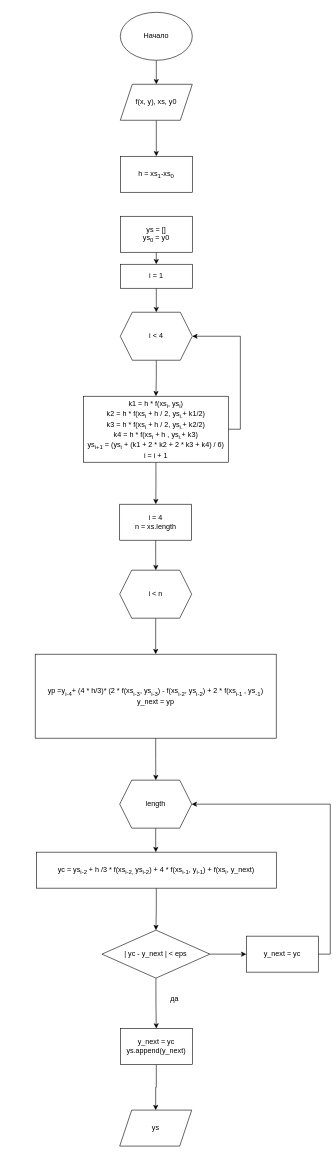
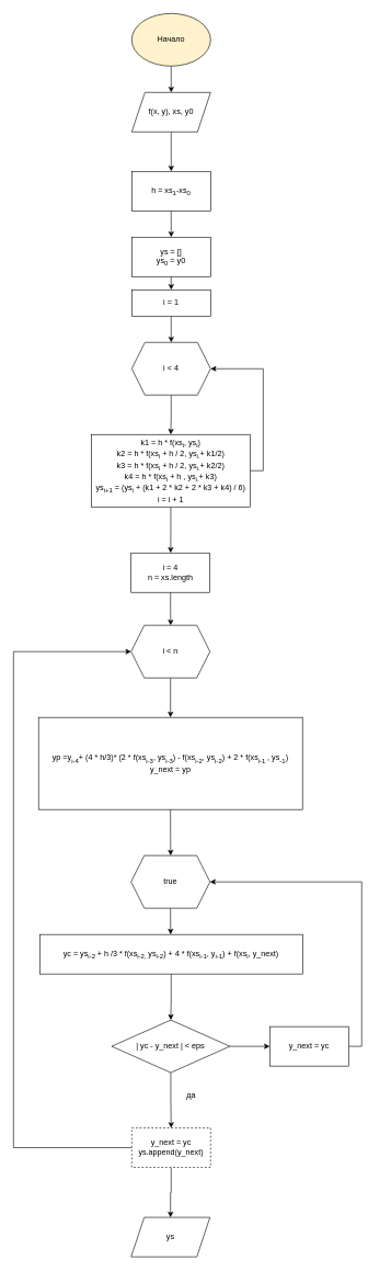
  <mxCell id="0" />
  <mxCell id="1" parent="0" />
  <mxCell id="2" style="edgeStyle=orthogonalEdgeStyle;rounded=0;orthogonalLoop=1;jettySize=auto;html=1;exitX=0.5;exitY=1;exitDx=0;exitDy=0;entryX=0.5;entryY=0;entryDx=0;entryDy=0;" edge="1" parent="1" source="3" target="7"><mxGeometry relative="1" as="geometry" /></mxCell>
  <mxCell id="3" value="f(x, y), xs, y0" style="shape=parallelogram;perimeter=parallelogramPerimeter;whiteSpace=wrap;html=1;fixedSize=1;" vertex="1" parent="1"><mxGeometry x="200" y="140" width="120" height="60" as="geometry" /></mxCell>
  <mxCell id="4" style="edgeStyle=orthogonalEdgeStyle;rounded=0;orthogonalLoop=1;jettySize=auto;html=1;exitX=0.5;exitY=1;exitDx=0;exitDy=0;entryX=0.5;entryY=0;entryDx=0;entryDy=0;" edge="1" parent="1" source="5" target="3"><mxGeometry relative="1" as="geometry" /></mxCell>
- <mxCell id="5" value="Начало" style="ellipse;whiteSpace=wrap;html=1;" vertex="1" parent="1"><mxGeometry x="200" y="20" width="120" height="80" as="geometry" /></mxCell>
+ <mxCell id="5" value="Начало" style="ellipse;whiteSpace=wrap;html=1;fillColor=#fff2cc;" vertex="1" parent="1"><mxGeometry x="200" y="20" width="120" height="80" as="geometry" /></mxCell>
+ <mxCell id="6" style="edgeStyle=orthogonalEdgeStyle;rounded=0;orthogonalLoop=1;jettySize=auto;html=1;exitX=0.5;exitY=1;exitDx=0;exitDy=0;entryX=0.5;entryY=0;entryDx=0;entryDy=0;" edge="1" parent="1" source="7" target="9"><mxGeometry relative="1" as="geometry" /></mxCell>
  <mxCell id="7" value="h = xs&lt;sub&gt;1&lt;/sub&gt;-xs&lt;sub&gt;0&lt;/sub&gt;" style="rounded=0;whiteSpace=wrap;html=1;" vertex="1" parent="1"><mxGeometry x="200" y="260" width="120" height="60" as="geometry" /></mxCell>
  <mxCell id="8" style="edgeStyle=orthogonalEdgeStyle;rounded=0;orthogonalLoop=1;jettySize=auto;html=1;exitX=0.5;exitY=1;exitDx=0;exitDy=0;entryX=0.5;entryY=0;entryDx=0;entryDy=0;" edge="1" parent="1" source="9" target="13"><mxGeometry relative="1" as="geometry" /></mxCell>
  <mxCell id="9" value="ys = []&lt;div&gt;ys&lt;sub&gt;0&lt;/sub&gt;&amp;nbsp;= y0&lt;/div&gt;" style="rounded=0;whiteSpace=wrap;html=1;" vertex="1" parent="1"><mxGeometry x="200" y="360" width="120" height="60" as="geometry" /></mxCell>
  <mxCell id="10" style="edgeStyle=orthogonalEdgeStyle;rounded=0;orthogonalLoop=1;jettySize=auto;html=1;exitX=0.5;exitY=1;exitDx=0;exitDy=0;entryX=0.5;entryY=0;entryDx=0;entryDy=0;" edge="1" parent="1" source="11" target="16"><mxGeometry relative="1" as="geometry" /></mxCell>
  <mxCell id="11" value="i &amp;lt; 4" style="shape=hexagon;perimeter=hexagonPerimeter2;whiteSpace=wrap;html=1;fixedSize=1;" vertex="1" parent="1"><mxGeometry x="200" y="520" width="120" height="80" as="geometry" /></mxCell>
  <mxCell id="12" style="edgeStyle=orthogonalEdgeStyle;rounded=0;orthogonalLoop=1;jettySize=auto;html=1;exitX=0.5;exitY=1;exitDx=0;exitDy=0;entryX=0.5;entryY=0;entryDx=0;entryDy=0;" edge="1" parent="1" source="13" target="11"><mxGeometry relative="1" as="geometry" /></mxCell>
  <mxCell id="13" value="i = 1" style="rounded=0;whiteSpace=wrap;html=1;" vertex="1" parent="1"><mxGeometry x="200" y="440" width="120" height="40" as="geometry" /></mxCell>
  <mxCell id="14" style="edgeStyle=orthogonalEdgeStyle;rounded=0;orthogonalLoop=1;jettySize=auto;html=1;exitX=1;exitY=0.5;exitDx=0;exitDy=0;entryX=1;entryY=0.5;entryDx=0;entryDy=0;" edge="1" parent="1" source="16" target="11"><mxGeometry relative="1" as="geometry" /></mxCell>
  <mxCell id="15" style="edgeStyle=orthogonalEdgeStyle;rounded=0;orthogonalLoop=1;jettySize=auto;html=1;exitX=0.5;exitY=1;exitDx=0;exitDy=0;" edge="1" parent="1" source="16"><mxGeometry relative="1" as="geometry"><mxPoint x="259.19" y="840" as="targetPoint" /></mxGeometry></mxCell>
  <mxCell id="16" value="k1 = h * f(xs&lt;sub&gt;i&lt;/sub&gt;, ys&lt;sub&gt;i&lt;/sub&gt;)&lt;div&gt;k2 =&amp;nbsp;&lt;span style=&quot;background-color: transparent; color: light-dark(rgb(0, 0, 0), rgb(255, 255, 255));&quot;&gt;h * f(xs&lt;/span&gt;&lt;sub style=&quot;background-color: transparent; color: light-dark(rgb(0, 0, 0), rgb(255, 255, 255));&quot;&gt;i&lt;/sub&gt;&lt;span style=&quot;background-color: transparent; color: light-dark(rgb(0, 0, 0), rgb(255, 255, 255));&quot;&gt;&amp;nbsp;+ h / 2&lt;/span&gt;&lt;span style=&quot;background-color: transparent; color: light-dark(rgb(0, 0, 0), rgb(255, 255, 255));&quot;&gt;, ys&lt;/span&gt;&lt;sub style=&quot;background-color: transparent; color: light-dark(rgb(0, 0, 0), rgb(255, 255, 255));&quot;&gt;i.&lt;/sub&gt;&lt;span style=&quot;background-color: transparent; color: light-dark(rgb(0, 0, 0), rgb(255, 255, 255));&quot;&gt;+ k1/2&lt;/span&gt;&lt;span style=&quot;background-color: transparent; color: light-dark(rgb(0, 0, 0), rgb(255, 255, 255));&quot;&gt;)&lt;/span&gt;&lt;/div&gt;&lt;div&gt;k3 =&amp;nbsp;&lt;span style=&quot;color: light-dark(rgb(0, 0, 0), rgb(255, 255, 255)); background-color: transparent;&quot;&gt;h * f(xs&lt;/span&gt;&lt;sub style=&quot;color: light-dark(rgb(0, 0, 0), rgb(255, 255, 255)); background-color: transparent;&quot;&gt;i&lt;/sub&gt;&lt;span style=&quot;color: light-dark(rgb(0, 0, 0), rgb(255, 255, 255)); background-color: transparent;&quot;&gt;&amp;nbsp;+ h / 2&lt;/span&gt;&lt;span style=&quot;color: light-dark(rgb(0, 0, 0), rgb(255, 255, 255)); background-color: transparent;&quot;&gt;, ys&lt;/span&gt;&lt;sub style=&quot;color: light-dark(rgb(0, 0, 0), rgb(255, 255, 255)); background-color: transparent;&quot;&gt;i.&lt;/sub&gt;&lt;span style=&quot;color: light-dark(rgb(0, 0, 0), rgb(255, 255, 255)); background-color: transparent;&quot;&gt;+ k2/2&lt;/span&gt;&lt;span style=&quot;color: light-dark(rgb(0, 0, 0), rgb(255, 255, 255)); background-color: transparent;&quot;&gt;)&lt;/span&gt;&lt;span style=&quot;background-color: transparent; color: light-dark(rgb(0, 0, 0), rgb(255, 255, 255));&quot;&gt;&lt;br&gt;&lt;/span&gt;&lt;/div&gt;&lt;div&gt;k4 =&amp;nbsp;&lt;span style=&quot;color: light-dark(rgb(0, 0, 0), rgb(255, 255, 255)); background-color: transparent;&quot;&gt;h * f(xs&lt;/span&gt;&lt;sub style=&quot;color: light-dark(rgb(0, 0, 0), rgb(255, 255, 255)); background-color: transparent;&quot;&gt;i&lt;/sub&gt;&lt;span style=&quot;color: light-dark(rgb(0, 0, 0), rgb(255, 255, 255)); background-color: transparent;&quot;&gt;&amp;nbsp;+ h ,&lt;/span&gt;&lt;span style=&quot;color: light-dark(rgb(0, 0, 0), rgb(255, 255, 255)); background-color: transparent;&quot;&gt;&amp;nbsp;ys&lt;/span&gt;&lt;sub style=&quot;color: light-dark(rgb(0, 0, 0), rgb(255, 255, 255)); background-color: transparent;&quot;&gt;i.&lt;/sub&gt;&lt;span style=&quot;color: light-dark(rgb(0, 0, 0), rgb(255, 255, 255)); background-color: transparent;&quot;&gt;+ k3&lt;/span&gt;&lt;span style=&quot;color: light-dark(rgb(0, 0, 0), rgb(255, 255, 255)); background-color: transparent;&quot;&gt;)&lt;/span&gt;&lt;span style=&quot;color: light-dark(rgb(0, 0, 0), rgb(255, 255, 255)); background-color: transparent;&quot;&gt;&lt;br&gt;&lt;/span&gt;&lt;/div&gt;&lt;div&gt;&lt;span style=&quot;color: light-dark(rgb(0, 0, 0), rgb(255, 255, 255)); background-color: transparent;&quot;&gt;ys&lt;sub&gt;i+1&lt;/sub&gt;&amp;nbsp;= (ys&lt;sub&gt;i&lt;/sub&gt;&amp;nbsp;+ (k1 + 2 * k2 + 2 * k3 + k4) / 6)&lt;/span&gt;&lt;/div&gt;&lt;div&gt;i = i + 1&lt;/div&gt;" style="rounded=0;whiteSpace=wrap;html=1;" vertex="1" parent="1"><mxGeometry x="138.75" y="660" width="241.25" height="110" as="geometry" /></mxCell>
  <mxCell id="17" style="edgeStyle=orthogonalEdgeStyle;rounded=0;orthogonalLoop=1;jettySize=auto;html=1;exitX=0.5;exitY=1;exitDx=0;exitDy=0;" edge="1" parent="1" source="18"><mxGeometry relative="1" as="geometry"><mxPoint x="259.19" y="950" as="targetPoint" /></mxGeometry></mxCell>
  <mxCell id="18" value="i = 4&lt;div&gt;n = xs.length&lt;/div&gt;" style="rounded=0;whiteSpace=wrap;html=1;" vertex="1" parent="1"><mxGeometry x="199" y="840" width="120" height="60" as="geometry" /></mxCell>
  <mxCell id="19" style="edgeStyle=orthogonalEdgeStyle;rounded=0;orthogonalLoop=1;jettySize=auto;html=1;exitX=0.5;exitY=1;exitDx=0;exitDy=0;entryX=0.5;entryY=0;entryDx=0;entryDy=0;" edge="1" parent="1" source="20" target="22"><mxGeometry relative="1" as="geometry" /></mxCell>
  <mxCell id="20" value="i &amp;lt; n" style="shape=hexagon;perimeter=hexagonPerimeter2;whiteSpace=wrap;html=1;fixedSize=1;" vertex="1" parent="1"><mxGeometry x="199" y="950" width="120" height="80" as="geometry" /></mxCell>
  <mxCell id="21" style="edgeStyle=orthogonalEdgeStyle;rounded=0;orthogonalLoop=1;jettySize=auto;html=1;exitX=0.5;exitY=1;exitDx=0;exitDy=0;" edge="1" parent="1" source="22"><mxGeometry relative="1" as="geometry"><mxPoint x="259.19" y="1300" as="targetPoint" /></mxGeometry></mxCell>
  <mxCell id="22" value="yp =y&lt;sub&gt;i-4&lt;/sub&gt;+ (4 * h/3)* (2 * f(xs&lt;sub&gt;i-3&lt;/sub&gt;, ys&lt;sub&gt;i-3&lt;/sub&gt;) - f(xs&lt;sub&gt;i-2&lt;/sub&gt;, ys&lt;sub&gt;i-2&lt;/sub&gt;) + 2 * f(xs&lt;sub&gt;i-1 &lt;/sub&gt;, ys&lt;sub&gt;-1&lt;/sub&gt;)&lt;div&gt;y_next = yp&lt;/div&gt;" style="rounded=0;whiteSpace=wrap;html=1;" vertex="1" parent="1"><mxGeometry x="58.12" y="1090" width="401.75" height="140" as="geometry" /></mxCell>
  <mxCell id="23" style="edgeStyle=orthogonalEdgeStyle;rounded=0;orthogonalLoop=1;jettySize=auto;html=1;exitX=0.5;exitY=1;exitDx=0;exitDy=0;" edge="1" parent="1" source="24"><mxGeometry relative="1" as="geometry"><mxPoint x="259.19" y="1420" as="targetPoint" /></mxGeometry></mxCell>
- <mxCell id="24" value="length" style="shape=hexagon;perimeter=hexagonPerimeter2;whiteSpace=wrap;html=1;fixedSize=1;" vertex="1" parent="1"><mxGeometry x="199" y="1300" width="120" height="80" as="geometry" /></mxCell>
+ <mxCell id="24" value="true" style="shape=hexagon;perimeter=hexagonPerimeter2;whiteSpace=wrap;html=1;fixedSize=1;" vertex="1" parent="1"><mxGeometry x="199" y="1300" width="120" height="80" as="geometry" /></mxCell>
  <mxCell id="25" style="edgeStyle=orthogonalEdgeStyle;rounded=0;orthogonalLoop=1;jettySize=auto;html=1;exitX=0.5;exitY=1;exitDx=0;exitDy=0;entryX=0.5;entryY=0;entryDx=0;entryDy=0;" edge="1" parent="1" source="26" target="29"><mxGeometry relative="1" as="geometry" /></mxCell>
  <mxCell id="26" value="yc = ys&lt;sub&gt;i-2&amp;nbsp;&lt;/sub&gt;+ h /3 * f(xs&lt;sub&gt;i-2, &lt;/sub&gt;ys&lt;sub&gt;i-2&lt;/sub&gt;) + 4 * f(xs&lt;sub&gt;i-1&lt;/sub&gt;, y&lt;sub&gt;i-1&lt;/sub&gt;) + f(xs&lt;sub&gt;i&lt;/sub&gt;, y_next)" style="rounded=0;whiteSpace=wrap;html=1;" vertex="1" parent="1"><mxGeometry x="60" y="1420" width="400" height="60" as="geometry" /></mxCell>
  <mxCell id="27" style="edgeStyle=orthogonalEdgeStyle;rounded=0;orthogonalLoop=1;jettySize=auto;html=1;exitX=0.5;exitY=1;exitDx=0;exitDy=0;entryX=0.5;entryY=0;entryDx=0;entryDy=0;" edge="1" parent="1" source="29" target="32"><mxGeometry relative="1" as="geometry" /></mxCell>
  <mxCell id="28" style="edgeStyle=orthogonalEdgeStyle;rounded=0;orthogonalLoop=1;jettySize=auto;html=1;exitX=1;exitY=0.5;exitDx=0;exitDy=0;entryX=0;entryY=0.5;entryDx=0;entryDy=0;" edge="1" parent="1" source="29" target="37"><mxGeometry relative="1" as="geometry" /></mxCell>
  <mxCell id="29" value="| yc - y_next | &amp;lt; eps" style="rhombus;whiteSpace=wrap;html=1;" vertex="1" parent="1"><mxGeometry x="169.38" y="1550" width="180" height="80" as="geometry" /></mxCell>
+ <mxCell id="30" style="edgeStyle=orthogonalEdgeStyle;rounded=0;orthogonalLoop=1;jettySize=auto;html=1;exitX=0;exitY=0.5;exitDx=0;exitDy=0;entryX=0;entryY=0.5;entryDx=0;entryDy=0;" edge="1" parent="1" source="32" target="20"><mxGeometry relative="1" as="geometry"><Array as="points"><mxPoint x="20" y="1744" /><mxPoint x="20" y="990" /></Array></mxGeometry></mxCell>
  <mxCell id="31" style="edgeStyle=orthogonalEdgeStyle;rounded=0;orthogonalLoop=1;jettySize=auto;html=1;exitX=0.5;exitY=1;exitDx=0;exitDy=0;entryX=0.5;entryY=0;entryDx=0;entryDy=0;" edge="1" parent="1" source="32" target="38"><mxGeometry relative="1" as="geometry" /></mxCell>
- <mxCell id="32" value="y_next = yc&lt;div&gt;ys.append(y_next)&lt;/div&gt;" style="rounded=0;whiteSpace=wrap;html=1;" vertex="1" parent="1"><mxGeometry x="200" y="1714" width="120" height="60" as="geometry" /></mxCell>
+ <mxCell id="32" value="y_next = yc&lt;div&gt;ys.append(y_next)&lt;/div&gt;" style="rounded=0;whiteSpace=wrap;html=1;dashed=1;" vertex="1" parent="1"><mxGeometry x="200" y="1714" width="120" height="60" as="geometry" /></mxCell>
  <mxCell id="33" value="&lt;span style=&quot;color: rgba(0, 0, 0, 0); font-family: monospace; font-size: 0px; text-align: start;&quot;&gt;%3CmxGraphModel%3E%3Croot%3E%3CmxCell%20id%3D%220%22%2F%3E%3CmxCell%20id%3D%221%22%20parent%3D%220%22%2F%3E%3CmxCell%20id%3D%222%22%20value%3D%22%26lt%3Bspan%20style%3D%26quot%3Btext-wrap%3A%20wrap%3B%26quot%3B%26gt%3B%D0%B4%D0%B0%26lt%3B%2Fspan%26gt%3B%22%20style%3D%22text%3Bhtml%3D1%3Balign%3Dcenter%3BverticalAlign%3Dmiddle%3Bresizable%3D0%3Bpoints%3D%5B%5D%3Bautosize%3D1%3BstrokeColor%3Dnone%3BfillColor%3Dnone%3B%22%20vertex%3D%221%22%20parent%3D%221%22%3E%3CmxGeometry%20x%3D%22480%22%20y%3D%221598%22%20width%3D%2240%22%20height%3D%2230%22%20as%3D%22geometry%22%2F%3E%3C%2FmxCell%3E%3C%2Froot%3E%3C%2FmxGraphModel%3E3CmxGraphModel%3E%3Croot%3E%3CmxCell%20id%3D%220%22%2F%3E%3CmxCell%20id%3D%221%22%20parent%3D%220%22%2F%3E%3CmxCell%20id%3D%222%22%20value%3D%22%26lt%3Bspan%20style%3D%26quot%3Btext-wrap%3A%20wrap%3B%26quot%3B%26gt%3B%D0%B4%D0%B0%26lt%3B%2Fspan%26gt%3B%22%20style%3D%22text%3Bhtml%3D1%3Balign%3Dcenter%3BverticalAlign%3Dmiddle%3Bresizable%3D0%3Bpoints%3D%5B%5D%3Bautosize%3D1%3BstrokeColor%3Dnone%3BfillColor%3Dnone%3B%22%20vertex%3D%221%22%20parent%3D%221%22%3E%3CmxGeometry%20x%3D%22480%22%20y%3D%221598%22%20width%3D%2240%22%20height%3D%2230%22%20as%3D%22geometry%22%2F%3E%3C%2FmxCell%3E%3C%2Froot%3E%3C%2FmxGraphModel%3E&lt;/span&gt;" style="text;html=1;align=center;verticalAlign=middle;resizable=0;points=[];autosize=1;strokeColor=none;fillColor=none;" vertex="1" parent="1"><mxGeometry x="280" y="1668" width="20" height="30" as="geometry" /></mxCell>
  <mxCell id="34" value="&lt;span style=&quot;color: rgba(0, 0, 0, 0); font-family: monospace; font-size: 0px; text-align: start;&quot;&gt;%3CmxGraphModel%3E%3Croot%3E%3CmxCell%20id%3D%220%22%2F%3E%3CmxCell%20id%3D%221%22%20parent%3D%220%22%2F%3E%3CmxCell%20id%3D%222%22%20value%3D%22%26lt%3Bspan%20style%3D%26quot%3Btext-wrap%3A%20wrap%3B%26quot%3B%26gt%3B%D0%B4%D0%B0%26lt%3B%2Fspan%26gt%3B%22%20style%3D%22text%3Bhtml%3D1%3Balign%3Dcenter%3BverticalAlign%3Dmiddle%3Bresizable%3D0%3Bpoints%3D%5B%5D%3Bautosize%3D1%3BstrokeColor%3Dnone%3BfillColor%3Dnone%3B%22%20vertex%3D%221%22%20parent%3D%221%22%3E%3CmxGeometry%20x%3D%22480%22%20y%3D%221598%22%20width%3D%2240%22%20height%3D%2230%22%20as%3D%22geometry%22%2F%3E%3C%2FmxCell%3E%3C%2Froot%3E%3C%2FmxGraphModel%3E3CmxGraphModel%3E%3Croot%3E%3CmxCell%20id%3D%220%22%2F%3E%3CmxCell%20id%3D%221%22%20parent%3D%220%22%2F%3E%3CmxCell%20id%3D%222%22%20value%3D%22%26lt%3Bspan%20style%3D%26quot%3Btext-wrap%3A%20wrap%3B%26quot%3B%26gt%3B%D0%B4%D0%B0%26lt%3B%2Fspan%26gt%3B%22%20style%3D%22text%3Bhtml%3D1%3Balign%3Dcenter%3BverticalAlign%3Dmiddle%3Bresizable%3D0%3Bpoints%3D%5B%5D%3Bautosize%3D1%3BstrokeColor%3Dnone%3BfillColor%3Dnone%3B%22%20vertex%3D%221%22%20parent%3D%221%22%3E%3CmxGeometry%20x%3D%22480%22%20y%3D%221598%22%20width%3D%2240%22%20height%3D%2230%22%20as%3D%22geometry%22%2F%3E%3C%2FmxCell%3E%3C%2Froot%3E%3C%2FmxGraphModel%3E&lt;/span&gt;" style="text;html=1;align=center;verticalAlign=middle;resizable=0;points=[];autosize=1;strokeColor=none;fillColor=none;" vertex="1" parent="1"><mxGeometry x="380" y="1668" width="20" height="30" as="geometry" /></mxCell>
  <mxCell id="35" value="да" style="text;html=1;align=center;verticalAlign=middle;resizable=0;points=[];autosize=1;strokeColor=none;fillColor=none;" vertex="1" parent="1"><mxGeometry x="270" y="1650" width="40" height="30" as="geometry" /></mxCell>
  <mxCell id="36" style="edgeStyle=orthogonalEdgeStyle;rounded=0;orthogonalLoop=1;jettySize=auto;html=1;exitX=1;exitY=0.5;exitDx=0;exitDy=0;entryX=1;entryY=0.5;entryDx=0;entryDy=0;" edge="1" parent="1" source="37" target="24"><mxGeometry relative="1" as="geometry" /></mxCell>
  <mxCell id="37" value="y_next = yc" style="rounded=0;whiteSpace=wrap;html=1;" vertex="1" parent="1"><mxGeometry x="410" y="1560" width="120" height="60" as="geometry" /></mxCell>
  <mxCell id="38" value="ys" style="shape=parallelogram;perimeter=parallelogramPerimeter;whiteSpace=wrap;html=1;fixedSize=1;" vertex="1" parent="1"><mxGeometry x="199" y="1850" width="120" height="60" as="geometry" /></mxCell>
